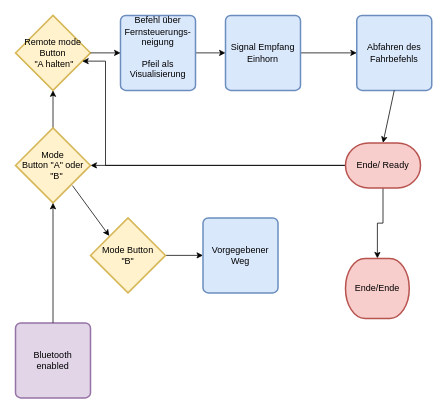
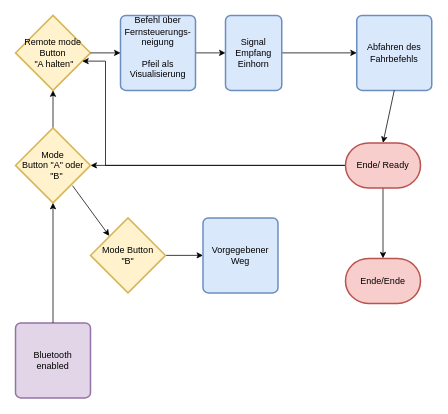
  <mxCell id="0" />
  <mxCell id="1" parent="0" />
  <mxCell id="2" value="&lt;div&gt;Remote mode&lt;/div&gt;&lt;div&gt;Button&lt;/div&gt;&lt;div&gt;&amp;nbsp;&quot;A halten&quot;&lt;br&gt;&lt;/div&gt;" style="strokeWidth=2;html=1;shape=mxgraph.flowchart.decision;whiteSpace=wrap;fillColor=#fff2cc;strokeColor=#d6b656;" vertex="1" parent="1"><mxGeometry x="20" y="20" width="100" height="100" as="geometry" /></mxCell>
  <mxCell id="3" value="&lt;div&gt;Bluetooth &lt;br&gt;&lt;/div&gt;&lt;div&gt;enabled&lt;/div&gt;" style="rounded=1;whiteSpace=wrap;html=1;absoluteArcSize=1;arcSize=14;strokeWidth=2;fillColor=#e1d5e7;strokeColor=#9673a6;" vertex="1" parent="1"><mxGeometry x="20" y="430" width="100" height="100" as="geometry" /></mxCell>
  <mxCell id="4" value="Abfahren des Fahrbefehls" style="rounded=1;whiteSpace=wrap;html=1;absoluteArcSize=1;arcSize=14;strokeWidth=2;fillColor=#dae8fc;strokeColor=#6c8ebf;" vertex="1" parent="1"><mxGeometry x="475" y="20" width="100" height="100" as="geometry" /></mxCell>
  <mxCell id="5" style="edgeStyle=orthogonalEdgeStyle;rounded=0;orthogonalLoop=1;jettySize=auto;html=1;exitX=0.5;exitY=1;exitDx=0;exitDy=0;exitPerimeter=0;entryX=0.5;entryY=0;entryDx=0;entryDy=0;entryPerimeter=0;" edge="1" parent="1" source="8" target="13"><mxGeometry relative="1" as="geometry"><mxPoint x="510" y="350" as="targetPoint" /></mxGeometry></mxCell>
  <mxCell id="6" style="edgeStyle=orthogonalEdgeStyle;rounded=0;orthogonalLoop=1;jettySize=auto;html=1;exitX=0;exitY=0.5;exitDx=0;exitDy=0;exitPerimeter=0;entryX=0.89;entryY=0.61;entryDx=0;entryDy=0;entryPerimeter=0;" edge="1" parent="1" source="8" target="2"><mxGeometry relative="1" as="geometry"><mxPoint x="140" y="90" as="targetPoint" /><Array as="points"><mxPoint x="140" y="220" /><mxPoint x="140" y="81" /></Array></mxGeometry></mxCell>
  <mxCell id="7" style="edgeStyle=orthogonalEdgeStyle;rounded=0;orthogonalLoop=1;jettySize=auto;html=1;exitX=0;exitY=0.5;exitDx=0;exitDy=0;exitPerimeter=0;entryX=1;entryY=0.5;entryDx=0;entryDy=0;entryPerimeter=0;" edge="1" parent="1" source="8" target="10"><mxGeometry relative="1" as="geometry" /></mxCell>
  <mxCell id="8" value="Ende/ Ready" style="strokeWidth=2;html=1;shape=mxgraph.flowchart.terminator;whiteSpace=wrap;fillColor=#f8cecc;strokeColor=#b85450;" vertex="1" parent="1"><mxGeometry x="460" y="190" width="100" height="60" as="geometry" /></mxCell>
  <mxCell id="9" style="edgeStyle=orthogonalEdgeStyle;rounded=0;orthogonalLoop=1;jettySize=auto;html=1;exitX=0.5;exitY=0;exitDx=0;exitDy=0;exitPerimeter=0;entryX=0.5;entryY=1;entryDx=0;entryDy=0;entryPerimeter=0;" edge="1" parent="1" source="10" target="2"><mxGeometry relative="1" as="geometry" /></mxCell>
  <mxCell id="10" value="&lt;div&gt;Mode&lt;/div&gt;&lt;div&gt;Button &quot;A&quot; oder&lt;/div&gt;&lt;div&gt;&amp;nbsp;&amp;nbsp; &quot;B&quot;&lt;br&gt;&lt;/div&gt;" style="strokeWidth=2;html=1;shape=mxgraph.flowchart.decision;whiteSpace=wrap;fillColor=#fff2cc;strokeColor=#d6b656;" vertex="1" parent="1"><mxGeometry x="20" y="170" width="100" height="100" as="geometry" /></mxCell>
  <mxCell id="11" value="" style="endArrow=classic;html=1;rounded=0;exitX=0.5;exitY=0;exitDx=0;exitDy=0;" edge="1" parent="1" source="3" target="10"><mxGeometry width="50" height="50" relative="1" as="geometry"><mxPoint x="300" y="270" as="sourcePoint" /><mxPoint x="350" y="220" as="targetPoint" /></mxGeometry></mxCell>
  <mxCell id="12" value="" style="endArrow=classic;html=1;rounded=0;entryX=0.5;entryY=0;entryDx=0;entryDy=0;entryPerimeter=0;exitX=0.5;exitY=1;exitDx=0;exitDy=0;" edge="1" parent="1" source="4" target="8"><mxGeometry width="50" height="50" relative="1" as="geometry"><mxPoint x="300" y="270" as="sourcePoint" /><mxPoint x="350" y="220" as="targetPoint" /></mxGeometry></mxCell>
- <mxCell id="13" value="Ende/Ende" style="strokeWidth=2;html=1;shape=mxgraph.flowchart.terminator;whiteSpace=wrap;fillColor=#f8cecc;strokeColor=#b85450;" vertex="1" parent="1"><mxGeometry x="460" y="344" width="85" height="80" as="geometry" /></mxCell>
+ <mxCell id="13" value="Ende/Ende" style="strokeWidth=2;html=1;shape=mxgraph.flowchart.terminator;whiteSpace=wrap;fillColor=#f8cecc;strokeColor=#b85450;" vertex="1" parent="1"><mxGeometry x="460" y="344" width="100" height="60" as="geometry" /></mxCell>
  <mxCell id="14" style="edgeStyle=orthogonalEdgeStyle;rounded=0;orthogonalLoop=1;jettySize=auto;html=1;exitX=1;exitY=0.5;exitDx=0;exitDy=0;entryX=0;entryY=0.5;entryDx=0;entryDy=0;" edge="1" parent="1" source="15" target="17"><mxGeometry relative="1" as="geometry" /></mxCell>
  <mxCell id="15" value="&lt;div&gt;Befehl über Fernsteuerungs- &lt;br&gt;&lt;/div&gt;&lt;div&gt;neigung&lt;/div&gt;&lt;div&gt;&lt;br&gt;&lt;/div&gt;&lt;div&gt;Pfeil als Visualisierung&lt;br&gt;&lt;/div&gt;&lt;div&gt;&lt;br&gt;&lt;/div&gt;" style="rounded=1;whiteSpace=wrap;html=1;absoluteArcSize=1;arcSize=14;strokeWidth=2;fillColor=#dae8fc;strokeColor=#6c8ebf;" vertex="1" parent="1"><mxGeometry x="160" y="20" width="100" height="100" as="geometry" /></mxCell>
  <mxCell id="16" style="edgeStyle=orthogonalEdgeStyle;rounded=0;orthogonalLoop=1;jettySize=auto;html=1;exitX=1;exitY=0.5;exitDx=0;exitDy=0;" edge="1" parent="1" source="17" target="4"><mxGeometry relative="1" as="geometry" /></mxCell>
- <mxCell id="17" value="&lt;div&gt;Signal Empfang&lt;/div&gt;&lt;div&gt;Einhorn&lt;br&gt;&lt;/div&gt;" style="rounded=1;whiteSpace=wrap;html=1;absoluteArcSize=1;arcSize=14;strokeWidth=2;fillColor=#dae8fc;strokeColor=#6c8ebf;" vertex="1" parent="1"><mxGeometry x="300" y="20" width="100" height="100" as="geometry" /></mxCell>
+ <mxCell id="17" value="&lt;div&gt;Signal Empfang&lt;/div&gt;&lt;div&gt;Einhorn&lt;br&gt;&lt;/div&gt;" style="rounded=1;whiteSpace=wrap;html=1;absoluteArcSize=1;arcSize=14;strokeWidth=2;fillColor=#dae8fc;strokeColor=#6c8ebf;" vertex="1" parent="1"><mxGeometry x="300" y="20" width="75" height="100" as="geometry" /></mxCell>
  <mxCell id="18" value="" style="endArrow=classic;html=1;rounded=0;exitX=1;exitY=0.5;exitDx=0;exitDy=0;exitPerimeter=0;entryX=0;entryY=0.5;entryDx=0;entryDy=0;" edge="1" parent="1" source="2" target="15"><mxGeometry width="50" height="50" relative="1" as="geometry"><mxPoint x="320" y="210" as="sourcePoint" /><mxPoint x="370" y="160" as="targetPoint" /></mxGeometry></mxCell>
  <mxCell id="19" style="edgeStyle=orthogonalEdgeStyle;rounded=0;orthogonalLoop=1;jettySize=auto;html=1;exitX=1;exitY=0.5;exitDx=0;exitDy=0;exitPerimeter=0;entryX=0;entryY=0.5;entryDx=0;entryDy=0;" edge="1" parent="1" source="20" target="21"><mxGeometry relative="1" as="geometry" /></mxCell>
  <mxCell id="20" value="&lt;div&gt;Mode Button&lt;/div&gt;&lt;div&gt;&quot;B&quot;&lt;br&gt;&lt;/div&gt;" style="strokeWidth=2;html=1;shape=mxgraph.flowchart.decision;whiteSpace=wrap;fillColor=#fff2cc;strokeColor=#d6b656;" vertex="1" parent="1"><mxGeometry x="120" y="290" width="100" height="100" as="geometry" /></mxCell>
  <mxCell id="21" value="&lt;div&gt;Vorgegebener Weg&lt;br&gt;&lt;/div&gt;" style="rounded=1;whiteSpace=wrap;html=1;absoluteArcSize=1;arcSize=14;strokeWidth=2;fillColor=#dae8fc;strokeColor=#6c8ebf;" vertex="1" parent="1"><mxGeometry x="270" y="290" width="100" height="100" as="geometry" /></mxCell>
  <mxCell id="22" value="" style="endArrow=classic;html=1;rounded=0;exitX=0.76;exitY=0.77;exitDx=0;exitDy=0;exitPerimeter=0;entryX=0.25;entryY=0.24;entryDx=0;entryDy=0;entryPerimeter=0;" edge="1" parent="1" source="10" target="20"><mxGeometry width="50" height="50" relative="1" as="geometry"><mxPoint x="320" y="300" as="sourcePoint" /><mxPoint x="140" y="320" as="targetPoint" /></mxGeometry></mxCell>
